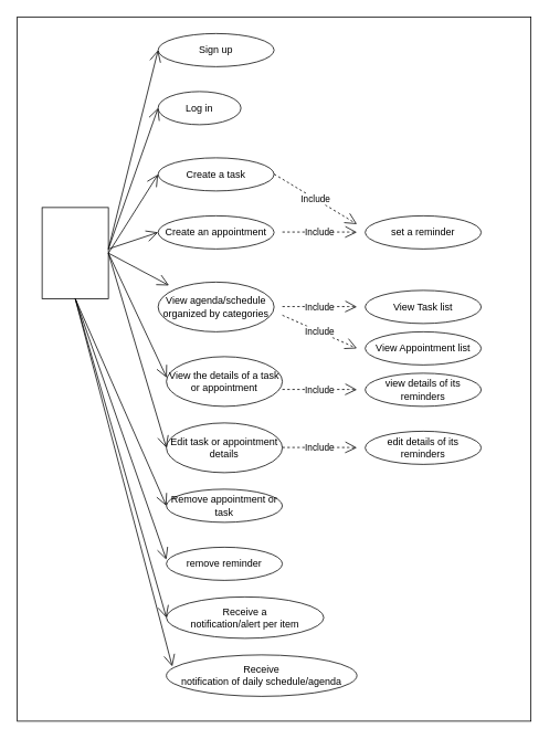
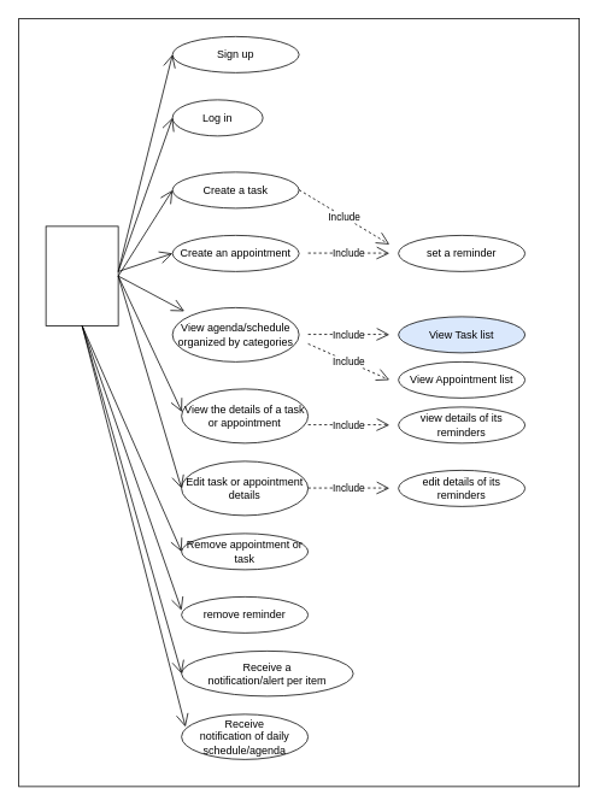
  <mxCell id="0" />
  <mxCell id="1" parent="0" />
  <mxCell id="2" value="" style="rounded=0;whiteSpace=wrap;html=1;movable=1;resizable=1;rotatable=1;deletable=1;editable=1;connectable=1;" vertex="1" parent="1"><mxGeometry x="20" y="20" width="620" height="850" as="geometry" /></mxCell>
  <mxCell id="3" value="" style="html=1;" vertex="1" parent="1"><mxGeometry x="50" y="250" width="80" height="110" as="geometry" /></mxCell>
  <mxCell id="4" value="Sign up" style="ellipse;whiteSpace=wrap;html=1;" vertex="1" parent="1"><mxGeometry x="190" y="40" width="140" height="40" as="geometry" /></mxCell>
  <mxCell id="5" value="Log in" style="ellipse;whiteSpace=wrap;html=1;" vertex="1" parent="1"><mxGeometry x="190" y="110" width="100" height="40" as="geometry" /></mxCell>
  <mxCell id="6" value="Create a task" style="ellipse;whiteSpace=wrap;html=1;" vertex="1" parent="1"><mxGeometry x="190" y="190" width="140" height="40" as="geometry" /></mxCell>
  <mxCell id="7" value="Create an appointment" style="ellipse;whiteSpace=wrap;html=1;" vertex="1" parent="1"><mxGeometry x="190" y="260" width="140" height="40" as="geometry" /></mxCell>
  <mxCell id="8" value="Include" style="endArrow=open;endSize=12;dashed=1;html=1;rounded=0;fillColor=#994C00;" edge="1" parent="1"><mxGeometry width="160" relative="1" as="geometry"><mxPoint x="340" y="279.6" as="sourcePoint" /><mxPoint x="430" y="279.89" as="targetPoint" /><Array as="points"><mxPoint x="420" y="279.6" /></Array></mxGeometry></mxCell>
  <mxCell id="9" value="set a reminder" style="ellipse;whiteSpace=wrap;html=1;" vertex="1" parent="1"><mxGeometry x="440" y="260" width="140" height="40" as="geometry" /></mxCell>
  <mxCell id="10" value="Include" style="endArrow=open;endSize=12;dashed=1;html=1;rounded=0;fillColor=#994C00;" edge="1" parent="1"><mxGeometry width="160" relative="1" as="geometry"><mxPoint x="330" y="209.6" as="sourcePoint" /><mxPoint x="430" y="270" as="targetPoint" /></mxGeometry></mxCell>
  <mxCell id="11" value="View agenda/schedule organized by categories" style="ellipse;whiteSpace=wrap;html=1;" vertex="1" parent="1"><mxGeometry x="190" y="340" width="140" height="60" as="geometry" /></mxCell>
- <mxCell id="12" value="View Task list" style="ellipse;whiteSpace=wrap;html=1;" vertex="1" parent="1"><mxGeometry x="440" y="350" width="140" height="40" as="geometry" /></mxCell>
+ <mxCell id="12" value="View Task list" style="ellipse;whiteSpace=wrap;html=1;fillColor=#dae8fc;" vertex="1" parent="1"><mxGeometry x="440" y="350" width="140" height="40" as="geometry" /></mxCell>
  <mxCell id="13" value="Include" style="endArrow=open;endSize=12;dashed=1;html=1;rounded=0;fillColor=#994C00;" edge="1" parent="1"><mxGeometry width="160" relative="1" as="geometry"><mxPoint x="340" y="369.58" as="sourcePoint" /><mxPoint x="430" y="369.87" as="targetPoint" /><Array as="points"><mxPoint x="420" y="369.58" /></Array></mxGeometry></mxCell>
  <mxCell id="14" value="View Appointment list" style="ellipse;whiteSpace=wrap;html=1;" vertex="1" parent="1"><mxGeometry x="440" y="400" width="140" height="40" as="geometry" /></mxCell>
  <mxCell id="15" value="Include" style="endArrow=open;endSize=12;dashed=1;html=1;rounded=0;fillColor=#994C00;" edge="1" parent="1"><mxGeometry width="160" relative="1" as="geometry"><mxPoint x="340" y="380" as="sourcePoint" /><mxPoint x="430" y="420" as="targetPoint" /></mxGeometry></mxCell>
  <mxCell id="16" value="Remove appointment or task" style="ellipse;whiteSpace=wrap;html=1;" vertex="1" parent="1"><mxGeometry x="200" y="590" width="140" height="40" as="geometry" /></mxCell>
  <mxCell id="17" value="Receive a&lt;br&gt;notification/alert per item" style="ellipse;whiteSpace=wrap;html=1;" vertex="1" parent="1"><mxGeometry x="200" y="720" width="190" height="50" as="geometry" /></mxCell>
- <mxCell id="18" value="Receive &lt;br&gt;notification of daily schedule/agenda" style="ellipse;whiteSpace=wrap;html=1;" vertex="1" parent="1"><mxGeometry x="200" y="790" width="230" height="50" as="geometry" /></mxCell>
+ <mxCell id="18" value="Receive &lt;br&gt;notification of daily schedule/agenda" style="ellipse;whiteSpace=wrap;html=1;" vertex="1" parent="1"><mxGeometry x="200" y="790" width="140" height="50" as="geometry" /></mxCell>
  <mxCell id="19" value="" style="endArrow=open;endFill=1;endSize=12;html=1;rounded=0;fillColor=#994C00;" edge="1" parent="1"><mxGeometry width="160" relative="1" as="geometry"><mxPoint x="130" y="300" as="sourcePoint" /><mxPoint x="190" y="60" as="targetPoint" /></mxGeometry></mxCell>
  <mxCell id="20" value="" style="endArrow=open;endFill=1;endSize=12;html=1;rounded=0;fillColor=#994C00;exitX=1;exitY=0.5;exitDx=0;exitDy=0;" edge="1" parent="1" source="3"><mxGeometry width="160" relative="1" as="geometry"><mxPoint x="120" y="320" as="sourcePoint" /><mxPoint x="203.155" y="343.995" as="targetPoint" /></mxGeometry></mxCell>
  <mxCell id="21" value="" style="endArrow=open;endFill=1;endSize=12;html=1;rounded=0;entryX=0;entryY=0.5;entryDx=0;entryDy=0;fillColor=#994C00;exitX=0.5;exitY=1;exitDx=0;exitDy=0;" edge="1" parent="1" source="3" target="16"><mxGeometry width="160" relative="1" as="geometry"><mxPoint x="120" y="330" as="sourcePoint" /><mxPoint x="207.503" y="441.858" as="targetPoint" /></mxGeometry></mxCell>
  <mxCell id="22" value="" style="endArrow=open;endFill=1;endSize=12;html=1;rounded=0;entryX=0;entryY=0.5;entryDx=0;entryDy=0;fillColor=#994C00;exitX=0.5;exitY=1;exitDx=0;exitDy=0;" edge="1" parent="1" source="3" target="17"><mxGeometry width="160" relative="1" as="geometry"><mxPoint x="97.378" y="348.071" as="sourcePoint" /><mxPoint x="190" y="522" as="targetPoint" /></mxGeometry></mxCell>
  <mxCell id="23" value="" style="endArrow=open;endFill=1;endSize=12;html=1;rounded=0;fillColor=#994C00;entryX=0.031;entryY=0.278;entryDx=0;entryDy=0;entryPerimeter=0;exitX=0.5;exitY=1;exitDx=0;exitDy=0;" edge="1" parent="1" source="3" target="18"><mxGeometry width="160" relative="1" as="geometry"><mxPoint x="80" y="360" as="sourcePoint" /><mxPoint x="180" y="590" as="targetPoint" /></mxGeometry></mxCell>
  <mxCell id="24" value="" style="endArrow=open;endFill=1;endSize=12;html=1;rounded=0;entryX=0;entryY=0.5;entryDx=0;entryDy=0;fillColor=#994C00;" edge="1" parent="1" target="5"><mxGeometry width="160" relative="1" as="geometry"><mxPoint x="130" y="300" as="sourcePoint" /><mxPoint x="490" y="300" as="targetPoint" /></mxGeometry></mxCell>
  <mxCell id="25" value="" style="endArrow=open;endFill=1;endSize=12;html=1;rounded=0;entryX=0;entryY=0.5;entryDx=0;entryDy=0;fillColor=#994C00;exitX=1;exitY=0.5;exitDx=0;exitDy=0;" edge="1" parent="1" source="3" target="6"><mxGeometry width="160" relative="1" as="geometry"><mxPoint x="130" y="280" as="sourcePoint" /><mxPoint x="490" y="300" as="targetPoint" /></mxGeometry></mxCell>
  <mxCell id="26" value="" style="endArrow=open;endFill=1;endSize=12;html=1;rounded=0;entryX=0;entryY=0.5;entryDx=0;entryDy=0;fillColor=#994C00;" edge="1" parent="1" target="7"><mxGeometry width="160" relative="1" as="geometry"><mxPoint x="130" y="300" as="sourcePoint" /><mxPoint x="290" y="299.17" as="targetPoint" /></mxGeometry></mxCell>
  <mxCell id="27" value="View the details of a task or appointment" style="ellipse;whiteSpace=wrap;html=1;" vertex="1" parent="1"><mxGeometry x="200" y="430" width="140" height="60" as="geometry" /></mxCell>
  <mxCell id="28" value="Edit task or appointment details" style="ellipse;whiteSpace=wrap;html=1;" vertex="1" parent="1"><mxGeometry x="200" y="510" width="140" height="60" as="geometry" /></mxCell>
  <mxCell id="29" value="" style="endArrow=open;endFill=1;endSize=12;html=1;rounded=0;fillColor=#994C00;entryX=0.003;entryY=0.422;entryDx=0;entryDy=0;entryPerimeter=0;exitX=1;exitY=0.5;exitDx=0;exitDy=0;" edge="1" parent="1" source="3" target="27"><mxGeometry width="160" relative="1" as="geometry"><mxPoint x="120" y="320" as="sourcePoint" /><mxPoint x="280" y="320" as="targetPoint" /></mxGeometry></mxCell>
  <mxCell id="30" value="" style="endArrow=open;endFill=1;endSize=12;html=1;rounded=0;fillColor=#994C00;entryX=0;entryY=0.5;entryDx=0;entryDy=0;exitX=1;exitY=0.5;exitDx=0;exitDy=0;" edge="1" parent="1" source="3" target="28"><mxGeometry width="160" relative="1" as="geometry"><mxPoint x="120" y="330" as="sourcePoint" /><mxPoint x="510" y="460" as="targetPoint" /></mxGeometry></mxCell>
  <mxCell id="31" value="Include" style="endArrow=open;endSize=12;dashed=1;html=1;rounded=0;fillColor=#994C00;" edge="1" parent="1"><mxGeometry width="160" relative="1" as="geometry"><mxPoint x="340" y="469.6" as="sourcePoint" /><mxPoint x="430" y="469.89" as="targetPoint" /><Array as="points"><mxPoint x="420" y="469.6" /></Array></mxGeometry></mxCell>
  <mxCell id="32" value="view details of its reminders" style="ellipse;whiteSpace=wrap;html=1;" vertex="1" parent="1"><mxGeometry x="440" y="450" width="140" height="40" as="geometry" /></mxCell>
  <mxCell id="33" value="Include" style="endArrow=open;endSize=12;dashed=1;html=1;rounded=0;fillColor=#994C00;" edge="1" parent="1"><mxGeometry width="160" relative="1" as="geometry"><mxPoint x="340" y="539.6" as="sourcePoint" /><mxPoint x="430" y="539.89" as="targetPoint" /><Array as="points"><mxPoint x="420" y="539.6" /></Array></mxGeometry></mxCell>
  <mxCell id="34" value="edit details of its reminders" style="ellipse;whiteSpace=wrap;html=1;" vertex="1" parent="1"><mxGeometry x="440" y="520" width="140" height="40" as="geometry" /></mxCell>
  <mxCell id="35" value="remove reminder" style="ellipse;whiteSpace=wrap;html=1;" vertex="1" parent="1"><mxGeometry x="200" y="660" width="140" height="40" as="geometry" /></mxCell>
  <mxCell id="36" value="" style="endArrow=open;endFill=1;endSize=12;html=1;rounded=0;entryX=0;entryY=0.5;entryDx=0;entryDy=0;fillColor=#994C00;exitX=0.5;exitY=1;exitDx=0;exitDy=0;" edge="1" parent="1" source="3"><mxGeometry width="160" relative="1" as="geometry"><mxPoint x="120" y="330" as="sourcePoint" /><mxPoint x="200" y="675" as="targetPoint" /></mxGeometry></mxCell>
